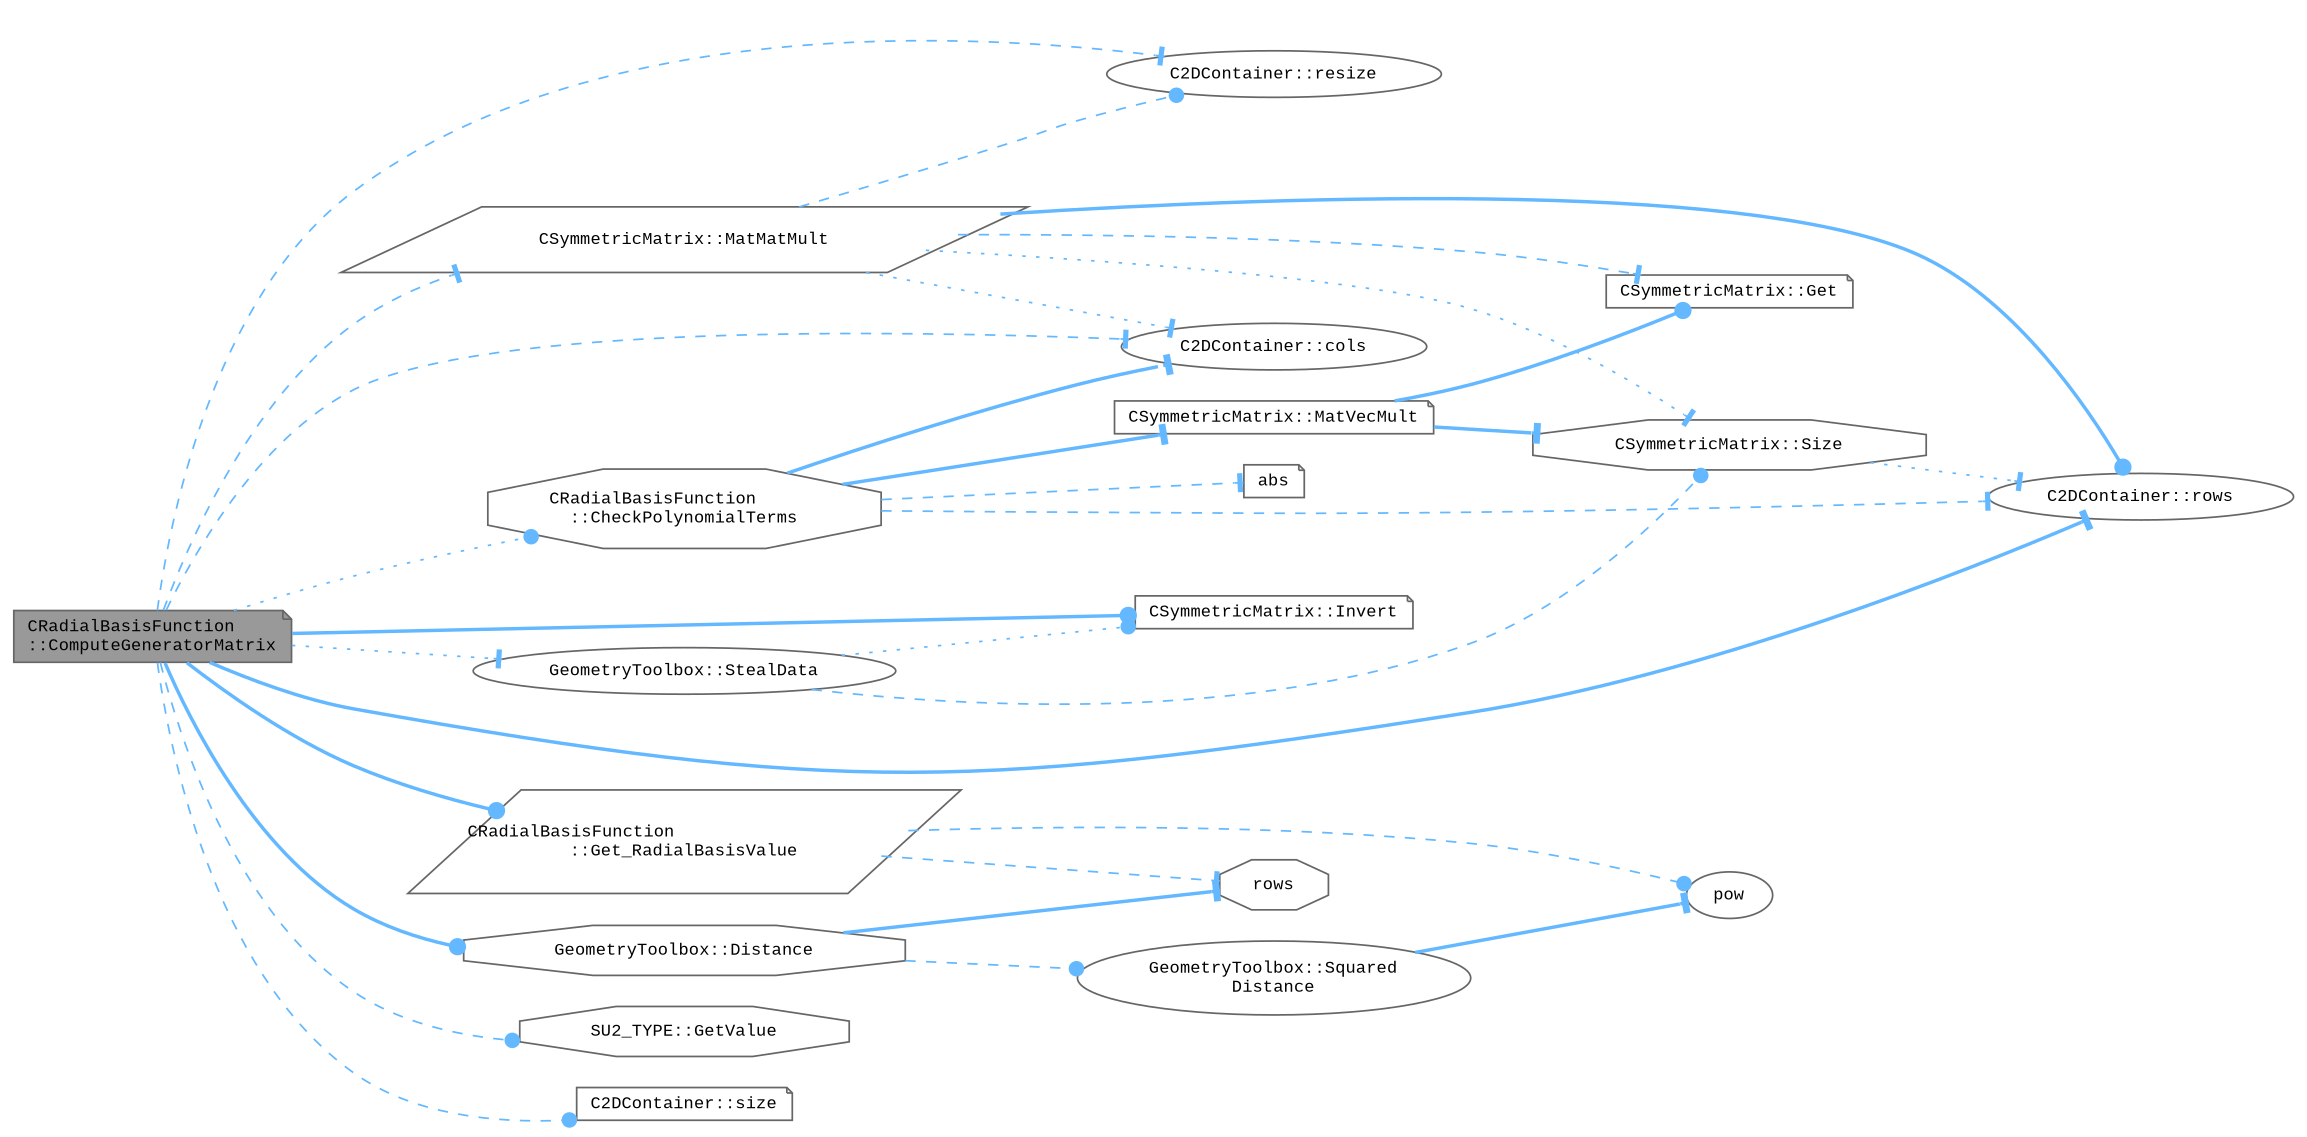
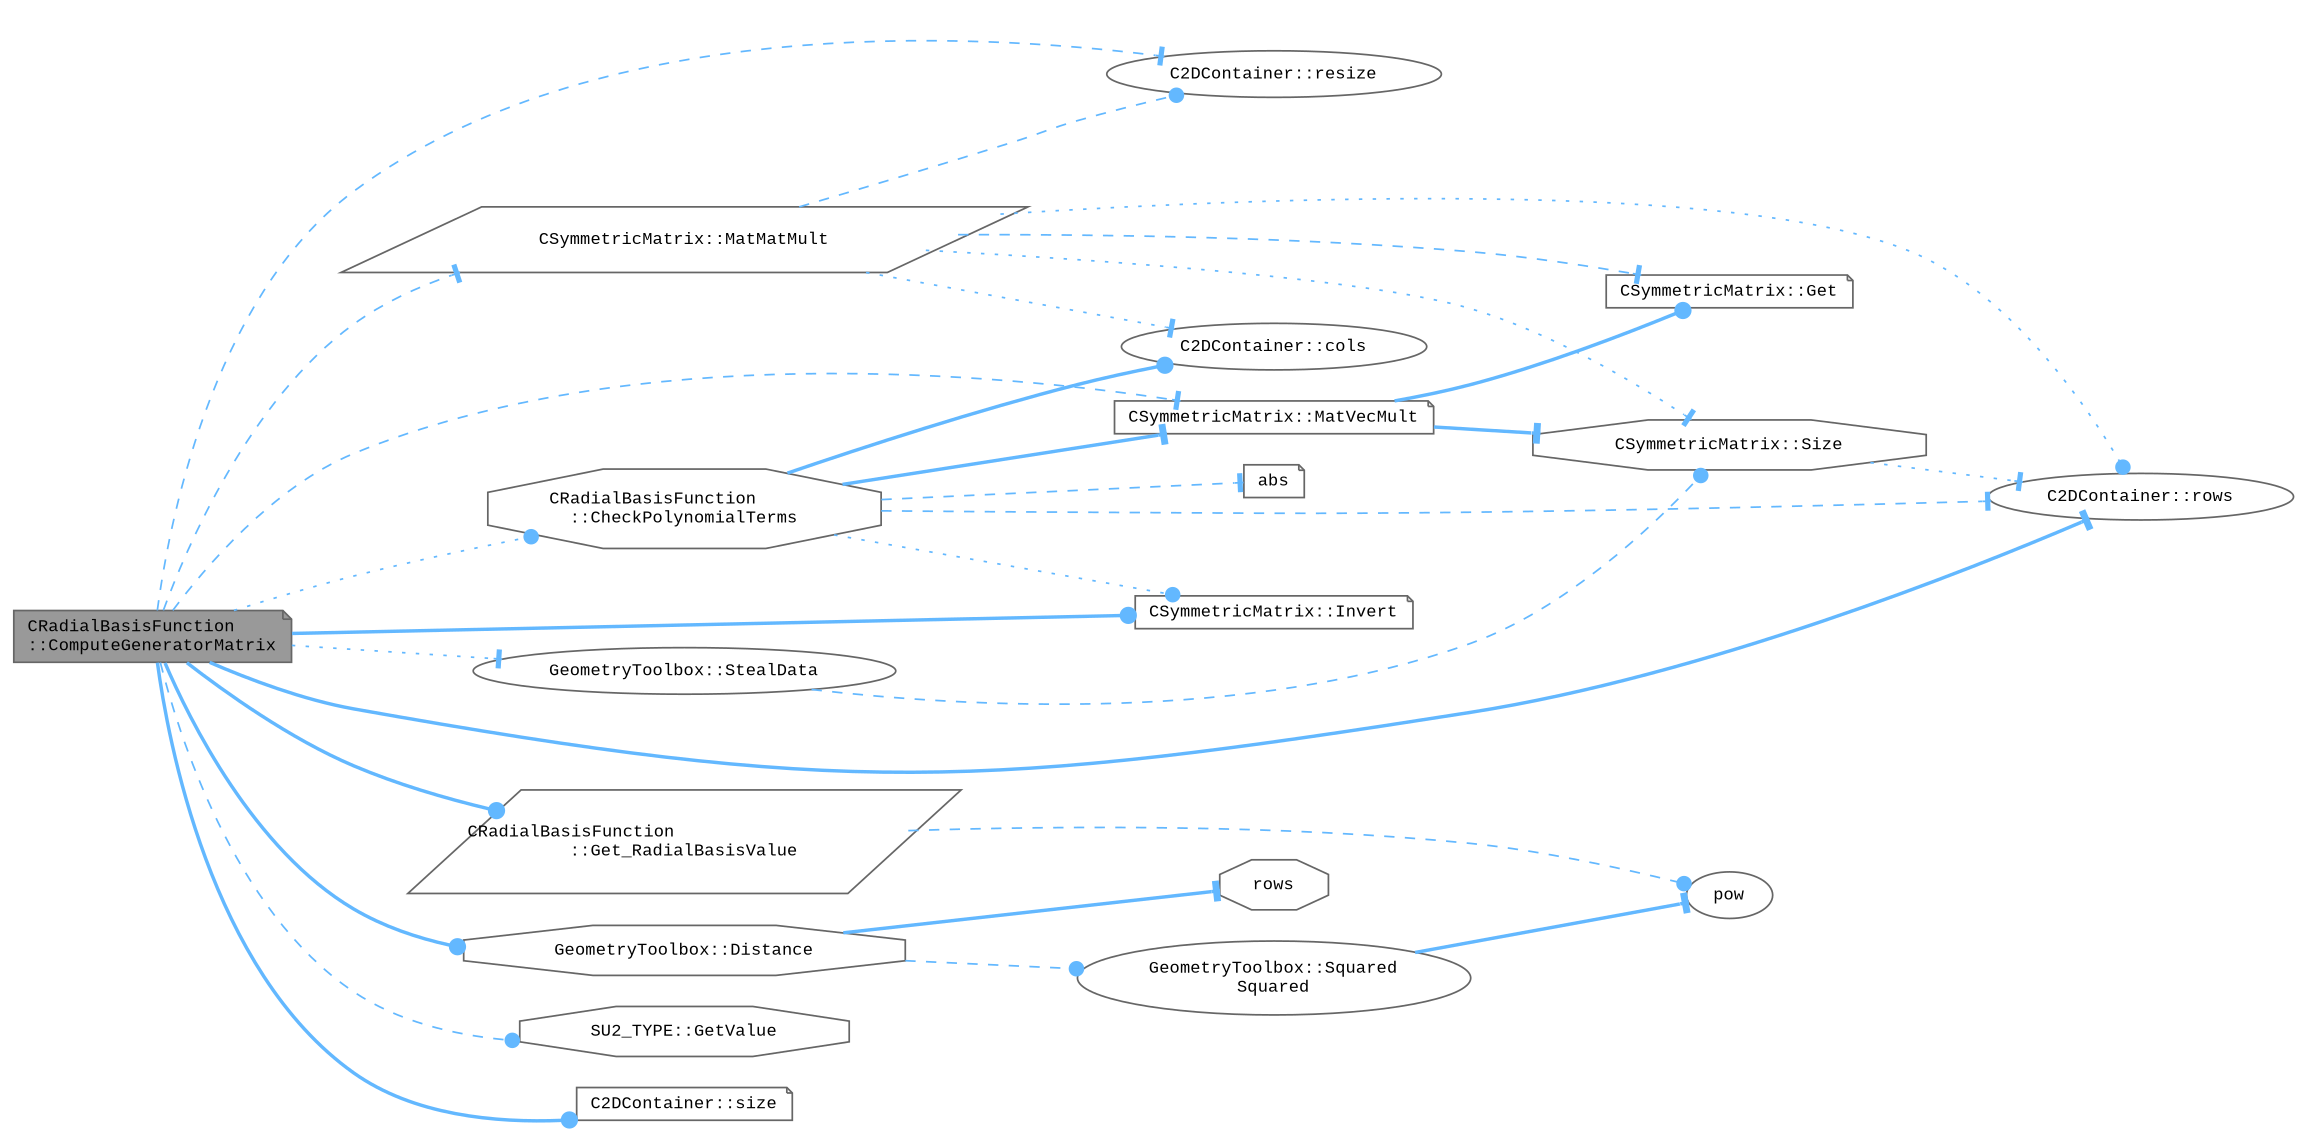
  digraph {
    fontname="Liberation Mono"
    rankdir=LR
    node [color=grey40 fillcolor=white fontname="Liberation Mono" fontsize=10 shape=note style=filled]
    edge [arrowhead=tee color=steelblue1 fontname="Liberation Mono" fontsize=10 labelfontname=Helvetica labelfontsize=10 style=dashed]
    n1 [color=gray40 fillcolor=grey60 fontcolor=black height=0.2 label="CRadialBasisFunction\l::ComputeGeneratorMatrix" width=0.4]
    n2 [height=0.2 label="CRadialBasisFunction\l::CheckPolynomialTerms" shape=octagon width=0.4]
    n3 [height=0.2 label="C2DContainer::cols" shape=ellipse width=0.4]
    n4 [height=0.2 label="CSymmetricMatrix::Invert" width=0.4]
    n5 [height=0.2 label="C2DContainer::rows" shape=ellipse width=0.4]
    n6 [height=0.2 label="GeometryToolbox::Distance" shape=octagon width=0.4]
    n7 [height=0.2 label="CRadialBasisFunction\l::Get_RadialBasisValue" shape=parallelogram width=0.4]
    n8 [height=0.2 label="SU2_TYPE::GetValue" shape=octagon width=0.4]
    n9 [height=0.2 label="CSymmetricMatrix::MatMatMult" shape=parallelogram width=0.4]
    n10 [height=0.2 label="C2DContainer::resize" shape=ellipse width=0.4]
    n11 [height=0.2 label="C2DContainer::size" width=0.4]
    n12 [height=0.2 label="GeometryToolbox::StealData" shape=ellipse width=0.4]
    n13 [height=0.2 label=abs width=0.4]
    n14 [height=0.2 label="CSymmetricMatrix::MatVecMult" width=0.4]
    n15 [height=0.2 label=rows shape=octagon width=0.4]
-   n16 [height=0.2 label="GeometryToolbox::Squared\lDistance" shape=ellipse width=0.4]
+   n16 [height=0.2 label="GeometryToolbox::Squared\lSquared" shape=ellipse width=0.4]
    n17 [height=0.2 label=pow shape=ellipse width=0.4]
    n18 [height=0.2 label="CSymmetricMatrix::Get" width=0.4]
    n19 [height=0.2 label="CSymmetricMatrix::Size" shape=octagon width=0.4]
    n1 -> n2 [arrowhead=dot style=dotted]
-   n1 -> n3
+   n1 -> n14
    n1 -> n4 [arrowhead=dot style=bold]
    n1 -> n5 [style=bold]
    n1 -> n6 [arrowhead=dot style=bold]
    n1 -> n7 [arrowhead=dot style=bold]
    n1 -> n8 [arrowhead=dot]
    n1 -> n9
    n1 -> n10
-   n1 -> n11 [arrowhead=dot]
+   n1 -> n11 [arrowhead=dot style=bold]
    n1 -> n12 [style=dotted]
-   n2 -> n3 [style=bold]
-   n12 -> n4 [arrowhead=dot style=dotted]
+   n2 -> n3 [arrowhead=dot style=bold]
+   n2 -> n4 [arrowhead=dot style=dotted]
    n2 -> n5
    n2 -> n13
    n2 -> n14 [style=bold]
    n6 -> n15 [style=bold]
    n6 -> n16 [arrowhead=dot]
-   n7 -> n15
    n7 -> n17 [arrowhead=dot]
    n9 -> n3 [style=dotted]
-   n9 -> n5 [arrowhead=dot style=bold]
+   n9 -> n5 [arrowhead=dot style=dotted]
    n9 -> n10 [arrowhead=dot]
    n9 -> n18
    n9 -> n19 [style=dotted]
    n12 -> n19 [arrowhead=dot]
    n14 -> n18 [arrowhead=dot style=bold]
    n14 -> n19 [style=bold]
    n16 -> n17 [style=bold]
    n19 -> n5 [style=dotted]
  }
